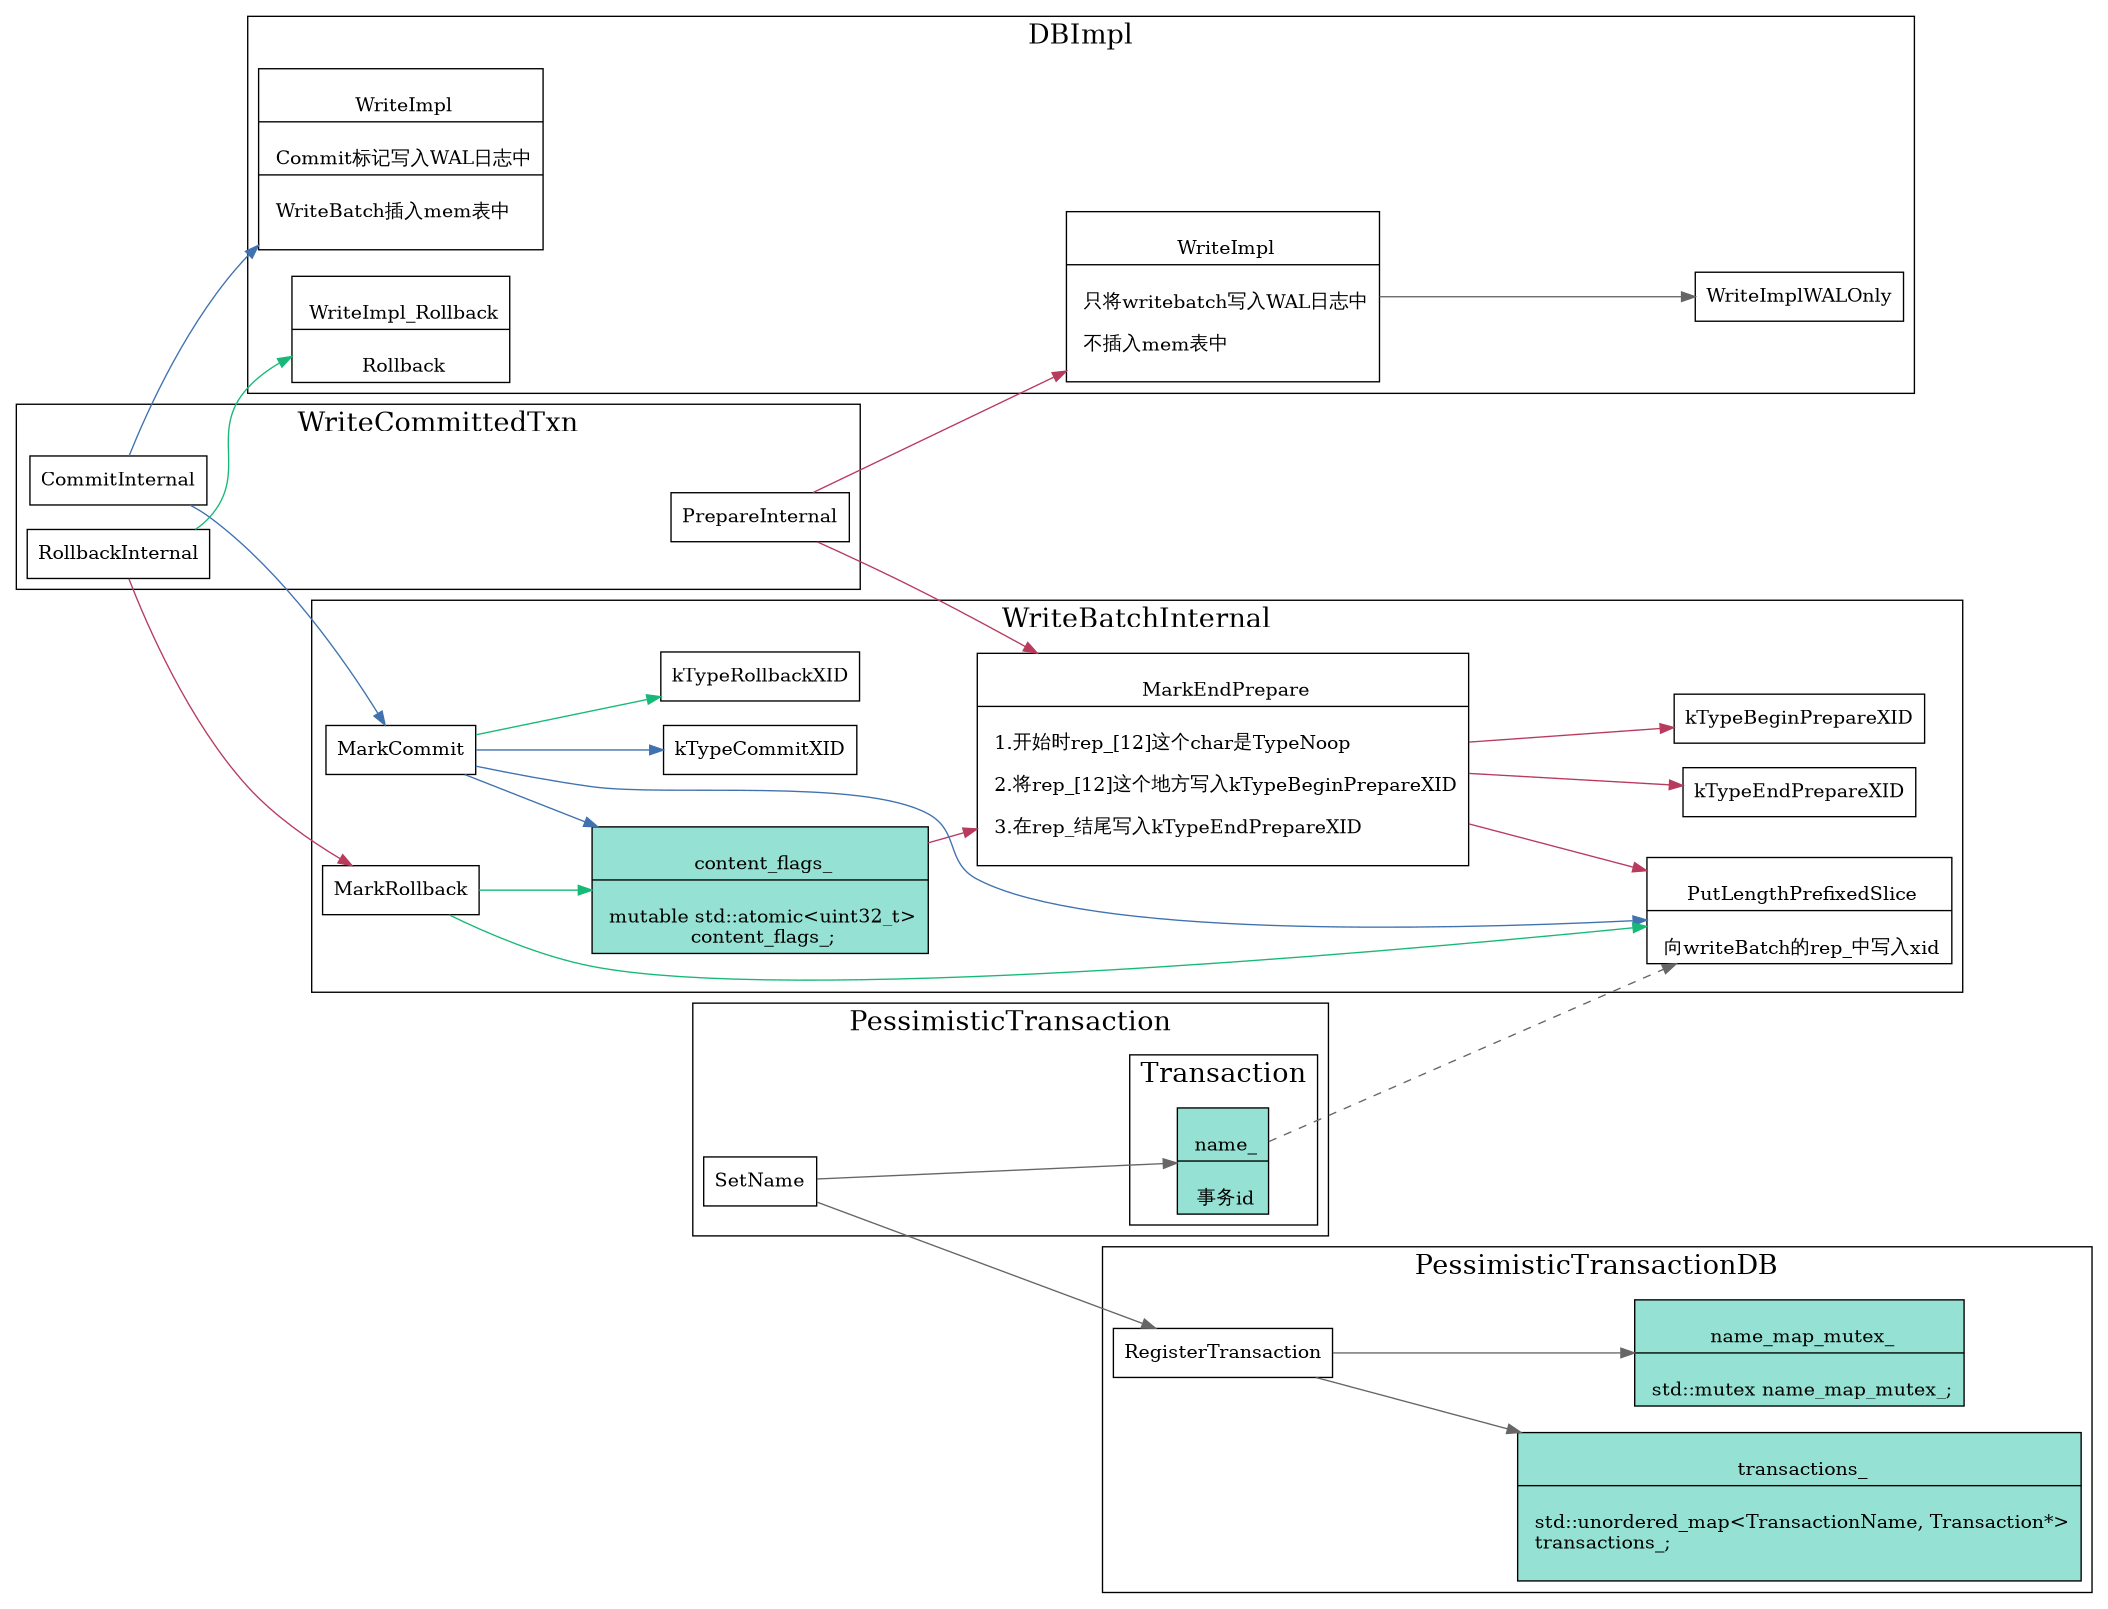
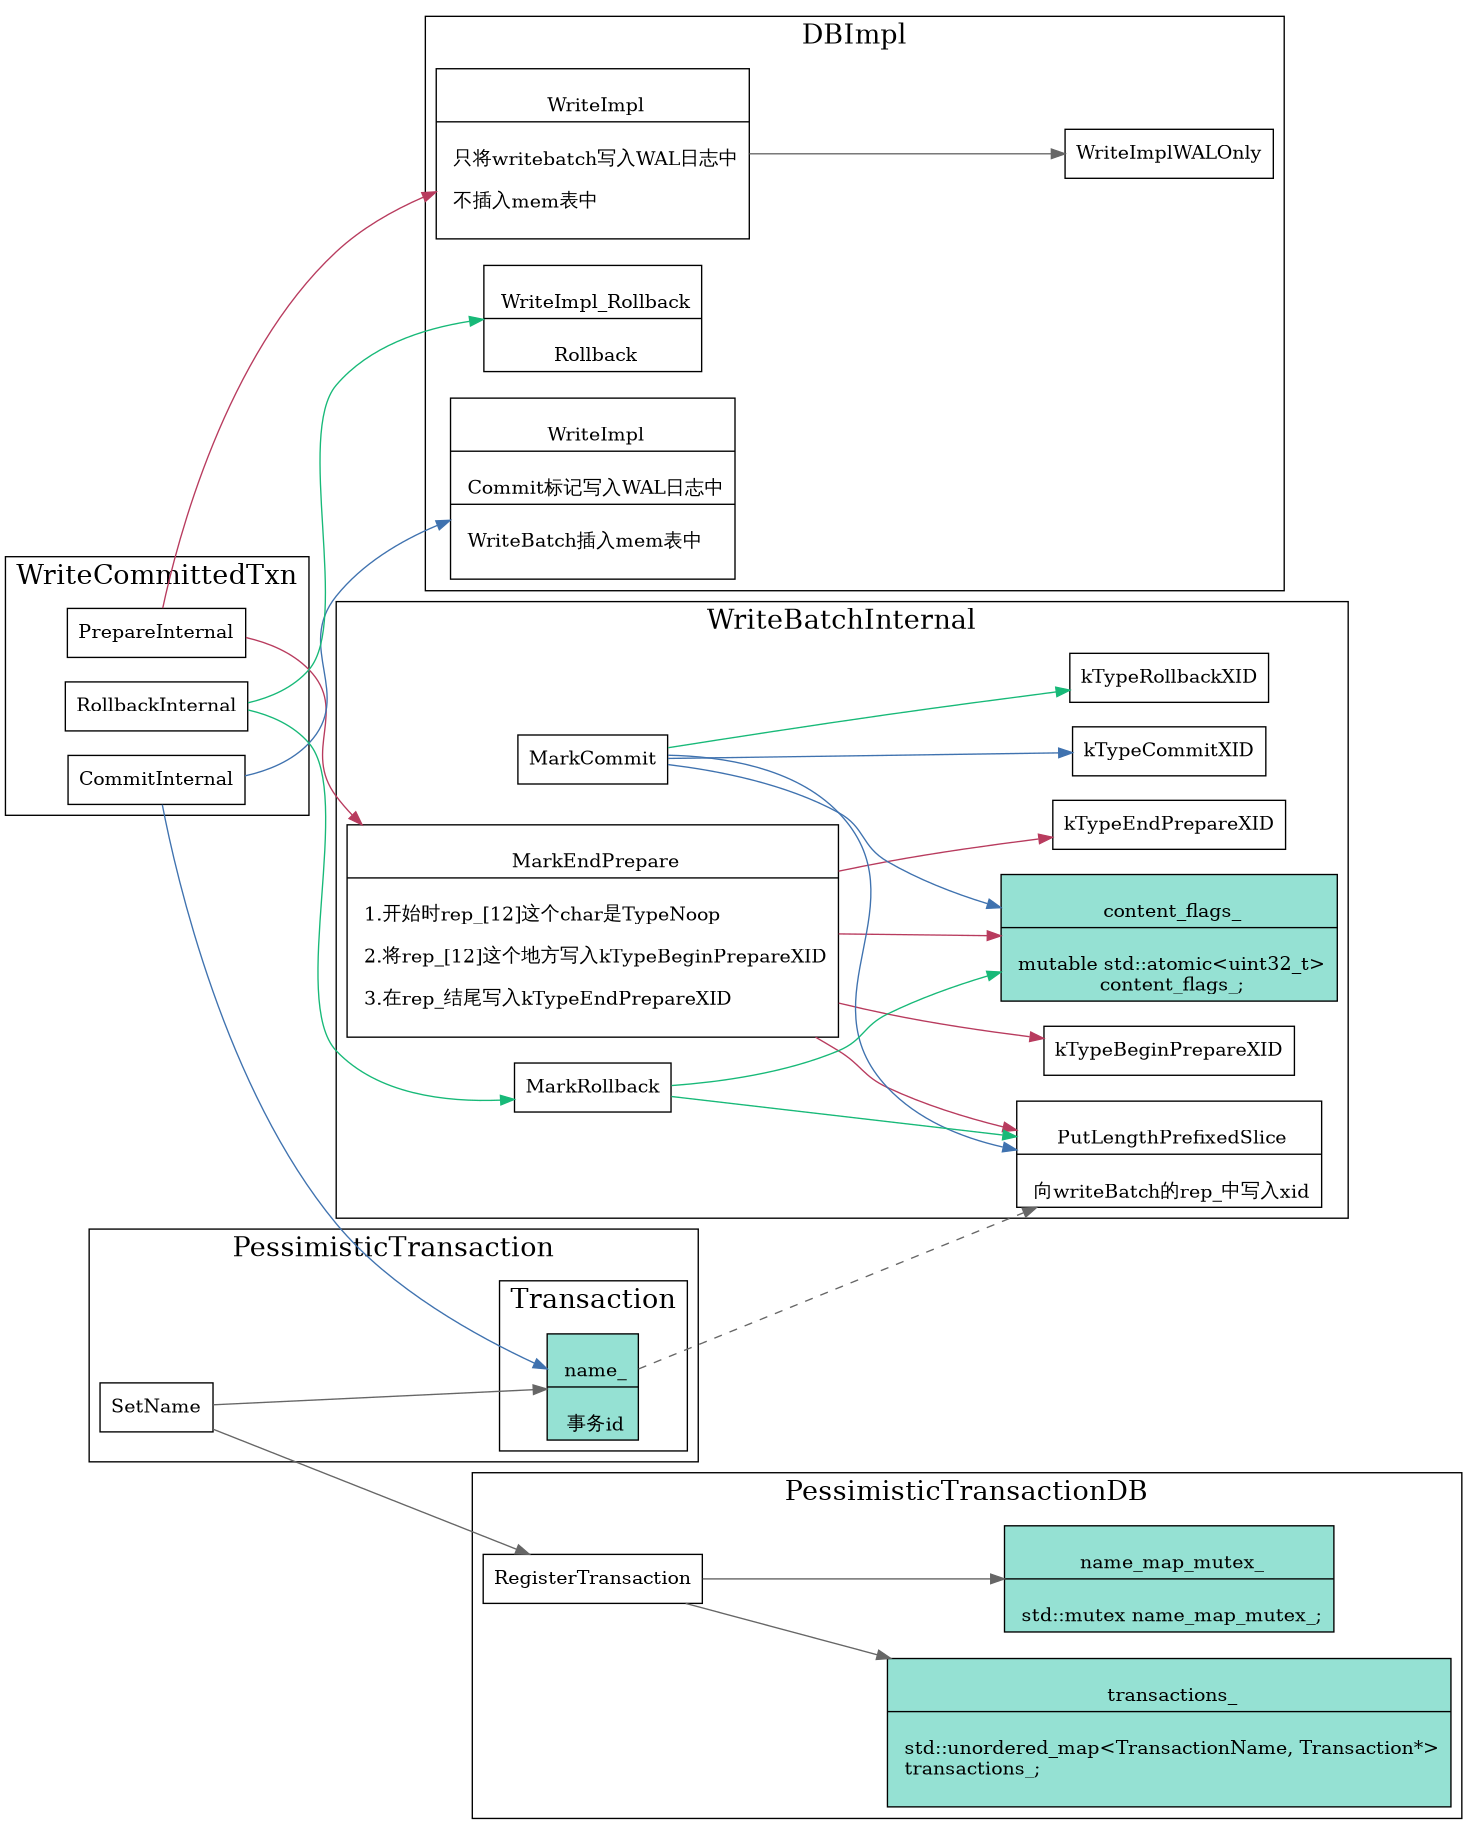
  digraph {
    newrank=true
    rankdir=LR
    node [shape=box]
    edge [color=gray40]
    n1 [label="{{\n        WriteImpl|\n        只将writebatch写入WAL日志中\l\n        不插入mem表中\l\n      }}" shape=record]
    WriteImplWALOnly
    n3 [label="{{\n        WriteImpl|\n        Commit标记写入WAL日志中\l|\n        WriteBatch插入mem表中\l\n      }}" shape=record]
    n4 [label="{{\n        WriteImpl_Rollback|\n        Rollback\n      }}" shape=record]
    n5 [label="{{\n        MarkEndPrepare|\n        1.开始时rep_[12]这个char是TypeNoop\l\n        2.将rep_[12]这个地方写入kTypeBeginPrepareXID\l\n        3.在rep_结尾写入kTypeEndPrepareXID\l\n      }}" shape=record]
    kTypeBeginPrepareXID
    kTypeEndPrepareXID
    n8 [label="{{\n        PutLengthPrefixedSlice|\n        向writeBatch的rep_中写入xid\n      }}" shape=record]
    n9 [fillcolor="#95e1d3" label="{{\n        content_flags_|\n          mutable std::atomic\<uint32_t\>\l content_flags_;\n      }}" shape=record style=filled]
    MarkCommit
    kTypeCommitXID
    MarkRollback
    kTypeRollbackXID
    n14 [fillcolor="#95e1d3" label="{{\n        transactions_|\n          std::unordered_map\<TransactionName, Transaction*\>\l  transactions_;\l\n      }}" shape=record style=filled]
    RegisterTransaction
    n16 [fillcolor="#95e1d3" label="{{\n        name_map_mutex_|\n          std::mutex name_map_mutex_;\n      }}" shape=record style=filled]
    n17 [fillcolor="#95e1d3" label="{{\n          name_|\n          事务id\n        }}" shape=record style=filled]
    SetName
    PrepareInternal
    CommitInternal
    RollbackInternal
    subgraph cluster_1 {
      fontsize=20
      label=DBImpl
      n1
      WriteImplWALOnly
      n3
      n4
    }
    subgraph cluster_2 {
      fontsize=20
      label=WriteBatchInternal
      n5
      kTypeBeginPrepareXID
      kTypeEndPrepareXID
      n8
      n9
      MarkCommit
      kTypeCommitXID
      MarkRollback
      kTypeRollbackXID
    }
    subgraph cluster_3 {
      fontsize=20
      label=PessimisticTransactionDB
      n14
      RegisterTransaction
      n16
    }
    subgraph cluster_4 {
      fontsize=20
      label=PessimisticTransaction
      SetName
      subgraph cluster_5 {
        fontsize=20
        label=Transaction
        n17
      }
    }
    subgraph cluster_6 {
      fontsize=20
      label=WriteCommittedTxn
      PrepareInternal
      CommitInternal
      RollbackInternal
    }
    n1 -> WriteImplWALOnly
    n5 -> kTypeBeginPrepareXID [color="#b83b5e"]
    n5 -> kTypeEndPrepareXID [color="#b83b5e"]
    n5 -> n8 [color="#b83b5e"]
-   n9 -> n5 [color="#b83b5e"]
+   n5 -> n9 [color="#b83b5e"]
    MarkCommit -> n8 [color="#3f72af"]
    MarkCommit -> n9 [color="#3f72af"]
    MarkCommit -> kTypeCommitXID [color="#3f72af"]
    MarkCommit -> kTypeRollbackXID [color="#17b978"]
    MarkRollback -> n8 [color="#17b978"]
    MarkRollback -> n9 [color="#17b978"]
    RegisterTransaction -> n14
    RegisterTransaction -> n16
    n17 -> n8 [style=dashed]
    SetName -> RegisterTransaction
    SetName -> n17
    PrepareInternal -> n1 [color="#b83b5e"]
    PrepareInternal -> n5 [color="#b83b5e"]
    CommitInternal -> n3 [color="#3f72af"]
-   CommitInternal -> MarkCommit [color="#3f72af"]
+   CommitInternal -> n17 [color="#3f72af"]
    RollbackInternal -> n4 [color="#17b978"]
-   RollbackInternal -> MarkRollback [color="#b83b5e"]
+   RollbackInternal -> MarkRollback [color="#17b978"]
  }
